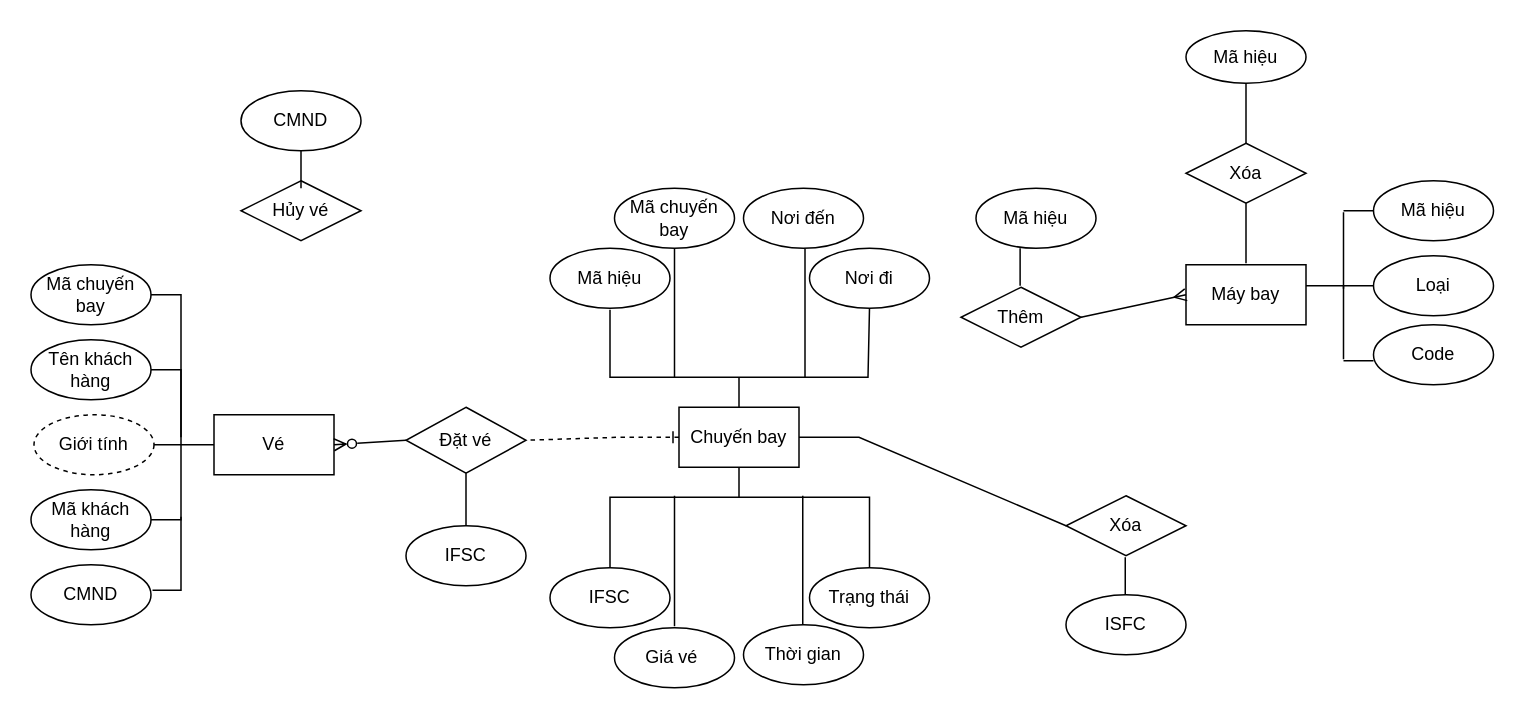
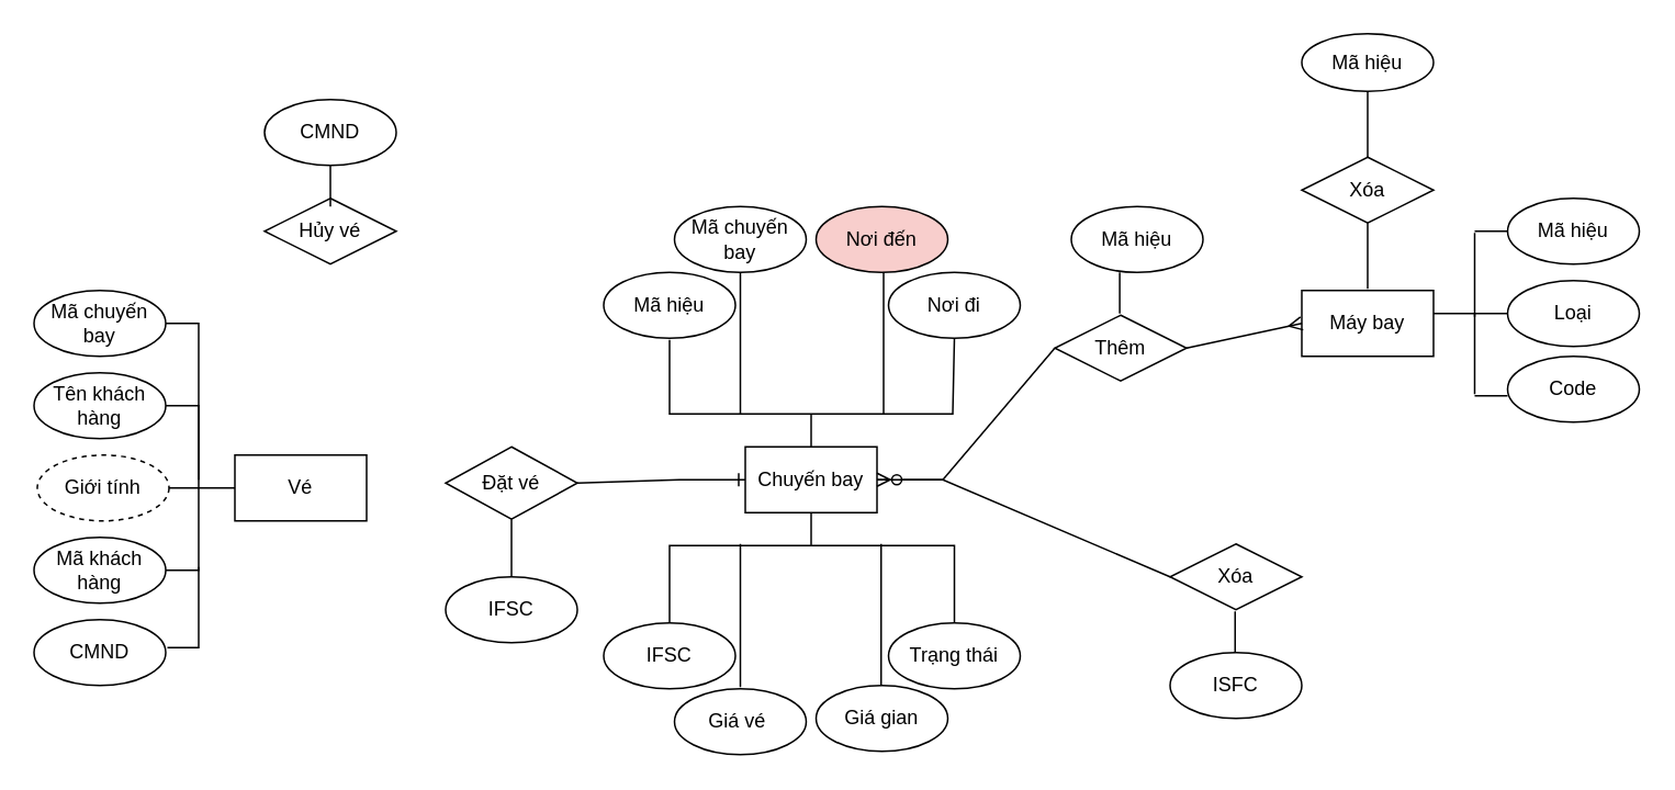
  <mxCell id="0" />
  <mxCell id="1" parent="0" />
  <mxCell id="2" value="&lt;font style=&quot;vertical-align: inherit&quot;&gt;&lt;font style=&quot;vertical-align: inherit&quot;&gt;&lt;font style=&quot;vertical-align: inherit&quot;&gt;&lt;font style=&quot;vertical-align: inherit&quot;&gt;Chuyến bay&lt;/font&gt;&lt;/font&gt;&lt;/font&gt;&lt;/font&gt;" style="rounded=0;whiteSpace=wrap;html=1;" vertex="1" parent="1"><mxGeometry x="452" y="271" width="80" height="40" as="geometry" /></mxCell>
  <mxCell id="3" value="&lt;font style=&quot;vertical-align: inherit&quot;&gt;&lt;font style=&quot;vertical-align: inherit&quot;&gt;Vé&lt;/font&gt;&lt;/font&gt;" style="rounded=0;whiteSpace=wrap;html=1;" vertex="1" parent="1"><mxGeometry x="142" y="276" width="80" height="40" as="geometry" /></mxCell>
  <mxCell id="4" value="&lt;font style=&quot;vertical-align: inherit&quot;&gt;&lt;font style=&quot;vertical-align: inherit&quot;&gt;&lt;font style=&quot;vertical-align: inherit&quot;&gt;&lt;font style=&quot;vertical-align: inherit&quot;&gt;&lt;font style=&quot;vertical-align: inherit&quot;&gt;&lt;font style=&quot;vertical-align: inherit&quot;&gt;Máy bay&lt;/font&gt;&lt;/font&gt;&lt;/font&gt;&lt;/font&gt;&lt;/font&gt;&lt;/font&gt;" style="rounded=0;whiteSpace=wrap;html=1;" vertex="1" parent="1"><mxGeometry x="790" y="176" width="80" height="40" as="geometry" /></mxCell>
  <mxCell id="5" value="Đặt vé" style="rhombus;whiteSpace=wrap;html=1;" vertex="1" parent="1"><mxGeometry x="270" y="271" width="80" height="44" as="geometry" /></mxCell>
  <mxCell id="6" value="Thêm" style="rhombus;whiteSpace=wrap;html=1;" vertex="1" parent="1"><mxGeometry x="640" y="191" width="80" height="40" as="geometry" /></mxCell>
  <mxCell id="7" value="Hủy vé" style="rhombus;whiteSpace=wrap;html=1;align=center;" vertex="1" parent="1"><mxGeometry x="160" y="120" width="80" height="40" as="geometry" /></mxCell>
  <mxCell id="8" value="Xóa" style="rhombus;whiteSpace=wrap;html=1;" vertex="1" parent="1"><mxGeometry x="710" y="330" width="80" height="40" as="geometry" /></mxCell>
  <mxCell id="9" value="Mã khách hàng" style="ellipse;whiteSpace=wrap;html=1;" vertex="1" parent="1"><mxGeometry x="20" y="326" width="80" height="40" as="geometry" /></mxCell>
  <mxCell id="10" value="CMND" style="ellipse;whiteSpace=wrap;html=1;" vertex="1" parent="1"><mxGeometry x="20" y="376" width="80" height="40" as="geometry" /></mxCell>
  <mxCell id="11" value="IFSC" style="ellipse;whiteSpace=wrap;html=1;" vertex="1" parent="1"><mxGeometry x="366" y="378" width="80" height="40" as="geometry" /></mxCell>
  <mxCell id="12" value="Mã hiệu" style="ellipse;whiteSpace=wrap;html=1;" vertex="1" parent="1"><mxGeometry x="366" y="165" width="80" height="40" as="geometry" /></mxCell>
  <mxCell id="13" value="Trạng thái" style="ellipse;whiteSpace=wrap;html=1;" vertex="1" parent="1"><mxGeometry x="539" y="378" width="80" height="40" as="geometry" /></mxCell>
  <mxCell id="14" value="Mã chuyến bay" style="ellipse;whiteSpace=wrap;html=1;" vertex="1" parent="1"><mxGeometry x="20" y="176" width="80" height="40" as="geometry" /></mxCell>
  <mxCell id="15" value="Tên khách hàng" style="ellipse;whiteSpace=wrap;html=1;" vertex="1" parent="1"><mxGeometry x="20" y="226" width="80" height="40" as="geometry" /></mxCell>
  <mxCell id="16" value="Loại" style="ellipse;whiteSpace=wrap;html=1;" vertex="1" parent="1"><mxGeometry x="915" y="170" width="80" height="40" as="geometry" /></mxCell>
  <mxCell id="17" value="Code" style="ellipse;whiteSpace=wrap;html=1;" vertex="1" parent="1"><mxGeometry x="915" y="216" width="80" height="40" as="geometry" /></mxCell>
  <mxCell id="18" value="Nơi&amp;nbsp;đi" style="ellipse;whiteSpace=wrap;html=1;" vertex="1" parent="1"><mxGeometry x="539" y="165" width="80" height="40" as="geometry" /></mxCell>
  <mxCell id="19" value="Mã hiệu" style="ellipse;whiteSpace=wrap;html=1;" vertex="1" parent="1"><mxGeometry x="915" y="120" width="80" height="40" as="geometry" /></mxCell>
  <mxCell id="20" value="" style="endArrow=none;html=1;rounded=0;entryX=0.5;entryY=1;entryDx=0;entryDy=0;" edge="1" parent="1" target="18"><mxGeometry width="50" height="50" relative="1" as="geometry"><mxPoint x="492" y="251" as="sourcePoint" /><mxPoint x="542" y="231" as="targetPoint" /><Array as="points"><mxPoint x="578" y="251" /></Array></mxGeometry></mxCell>
  <mxCell id="21" value="" style="endArrow=none;html=1;rounded=0;" edge="1" parent="1"><mxGeometry width="50" height="50" relative="1" as="geometry"><mxPoint x="492" y="251" as="sourcePoint" /><mxPoint x="406" y="206" as="targetPoint" /><Array as="points"><mxPoint x="406" y="251" /></Array></mxGeometry></mxCell>
  <mxCell id="22" value="" style="endArrow=none;html=1;rounded=0;exitX=0.5;exitY=0;exitDx=0;exitDy=0;" edge="1" parent="1" source="13"><mxGeometry width="50" height="50" relative="1" as="geometry"><mxPoint x="442" y="361" as="sourcePoint" /><mxPoint x="492" y="331" as="targetPoint" /><Array as="points"><mxPoint x="579" y="331" /></Array></mxGeometry></mxCell>
  <mxCell id="23" value="" style="endArrow=none;html=1;rounded=0;" edge="1" parent="1"><mxGeometry width="50" height="50" relative="1" as="geometry"><mxPoint x="101" y="393" as="sourcePoint" /><mxPoint x="120" y="344" as="targetPoint" /><Array as="points"><mxPoint x="120" y="393" /></Array></mxGeometry></mxCell>
  <mxCell id="24" value="" style="endArrow=none;html=1;rounded=0;exitX=0.5;exitY=0;exitDx=0;exitDy=0;" edge="1" parent="1" source="11"><mxGeometry width="50" height="50" relative="1" as="geometry"><mxPoint x="402" y="361" as="sourcePoint" /><mxPoint x="492" y="331" as="targetPoint" /><Array as="points"><mxPoint x="406" y="331" /></Array></mxGeometry></mxCell>
  <mxCell id="25" value="" style="endArrow=none;html=1;rounded=0;" edge="1" parent="1"><mxGeometry width="50" height="50" relative="1" as="geometry"><mxPoint x="492" y="331" as="sourcePoint" /><mxPoint x="492" y="311" as="targetPoint" /><Array as="points" /></mxGeometry></mxCell>
  <mxCell id="26" value="" style="endArrow=none;html=1;rounded=0;exitX=0.5;exitY=0;exitDx=0;exitDy=0;entryX=0.5;entryY=1;entryDx=0;entryDy=0;" edge="1" parent="1" source="2"><mxGeometry width="50" height="50" relative="1" as="geometry"><mxPoint x="442" y="291" as="sourcePoint" /><mxPoint x="492" y="251" as="targetPoint" /><Array as="points" /></mxGeometry></mxCell>
  <mxCell id="27" value="" style="endArrow=none;html=1;rounded=0;exitX=0.5;exitY=0;exitDx=0;exitDy=0;entryX=0;entryY=0.5;entryDx=0;entryDy=0;" edge="1" parent="1" target="19"><mxGeometry width="50" height="50" relative="1" as="geometry"><mxPoint x="895" y="140" as="sourcePoint" /><mxPoint x="945" y="100" as="targetPoint" /><Array as="points" /></mxGeometry></mxCell>
  <mxCell id="28" value="" style="endArrow=none;html=1;rounded=0;exitX=1;exitY=0.5;exitDx=0;exitDy=0;" edge="1" parent="1" source="14"><mxGeometry width="50" height="50" relative="1" as="geometry"><mxPoint x="100" y="216" as="sourcePoint" /><mxPoint x="120" y="296" as="targetPoint" /><Array as="points"><mxPoint x="120" y="196" /></Array></mxGeometry></mxCell>
  <mxCell id="29" value="" style="endArrow=none;html=1;rounded=0;exitX=0.5;exitY=0;exitDx=0;exitDy=0;" edge="1" parent="1"><mxGeometry width="50" height="50" relative="1" as="geometry"><mxPoint x="100" y="246" as="sourcePoint" /><mxPoint x="120" y="291" as="targetPoint" /><Array as="points"><mxPoint x="120" y="246" /></Array></mxGeometry></mxCell>
  <mxCell id="30" value="" style="endArrow=none;html=1;rounded=0;exitX=1;exitY=0.5;exitDx=0;exitDy=0;" edge="1" parent="1"><mxGeometry width="50" height="50" relative="1" as="geometry"><mxPoint x="870" y="190" as="sourcePoint" /><mxPoint x="895" y="239" as="targetPoint" /><Array as="points"><mxPoint x="895" y="190" /></Array></mxGeometry></mxCell>
  <mxCell id="31" value="" style="endArrow=none;html=1;rounded=0;entryX=0.5;entryY=1;entryDx=0;entryDy=0;" edge="1" parent="1"><mxGeometry width="50" height="50" relative="1" as="geometry"><mxPoint x="895" y="190" as="sourcePoint" /><mxPoint x="915" y="190" as="targetPoint" /><Array as="points" /></mxGeometry></mxCell>
- <mxCell id="32" value="" style="endArrow=none;html=1;rounded=0;startArrow=ERzeroToMany;startFill=0;entryX=0;entryY=0.5;entryDx=0;entryDy=0;exitX=1;exitY=0.5;exitDx=0;exitDy=0;" edge="1" parent="1" source="3" target="5"><mxGeometry width="50" height="50" relative="1" as="geometry"><mxPoint x="212" y="336" as="sourcePoint" /><mxPoint x="222" y="376" as="targetPoint" /><Array as="points" /></mxGeometry></mxCell>
  <mxCell id="33" value="" style="endArrow=none;html=1;rounded=0;exitX=0;exitY=0.5;exitDx=0;exitDy=0;startArrow=ERmany;startFill=0;" edge="1" parent="1" source="4"><mxGeometry width="50" height="50" relative="1" as="geometry"><mxPoint x="692" y="231" as="sourcePoint" /><mxPoint x="720" y="211" as="targetPoint" /><Array as="points" /></mxGeometry></mxCell>
  <mxCell id="34" value="" style="endArrow=none;html=1;rounded=0;entryX=1;entryY=0.5;entryDx=0;entryDy=0;exitX=0;exitY=0.5;exitDx=0;exitDy=0;" edge="1" parent="1" source="8" target="2"><mxGeometry width="50" height="50" relative="1" as="geometry"><mxPoint x="592" y="311" as="sourcePoint" /><mxPoint x="592" y="291" as="targetPoint" /><Array as="points"><mxPoint x="572" y="291" /></Array></mxGeometry></mxCell>
+ <mxCell id="35" value="" style="endArrow=none;html=1;rounded=0;exitX=1;exitY=0.5;exitDx=0;exitDy=0;startArrow=ERzeroToMany;startFill=0;entryX=0;entryY=0.5;entryDx=0;entryDy=0;" edge="1" parent="1" source="2" target="6"><mxGeometry width="50" height="50" relative="1" as="geometry"><mxPoint x="611" y="231" as="sourcePoint" /><mxPoint x="611" y="211" as="targetPoint" /><Array as="points"><mxPoint x="572" y="291" /></Array></mxGeometry></mxCell>
  <mxCell id="36" value="" style="endArrow=none;html=1;rounded=0;" edge="1" parent="1"><mxGeometry width="50" height="50" relative="1" as="geometry"><mxPoint x="895" y="240" as="sourcePoint" /><mxPoint x="915" y="240" as="targetPoint" /><Array as="points" /></mxGeometry></mxCell>
- <mxCell id="37" value="" style="endArrow=none;html=1;rounded=0;entryX=1;entryY=0.5;entryDx=0;entryDy=0;startArrow=ERone;startFill=0;exitX=0;exitY=0.5;exitDx=0;exitDy=0;dashed=1;" edge="1" parent="1" source="2" target="5"><mxGeometry width="50" height="50" relative="1" as="geometry"><mxPoint x="382" y="281" as="sourcePoint" /><mxPoint x="371" y="351" as="targetPoint" /><Array as="points"><mxPoint x="412" y="291" /></Array></mxGeometry></mxCell>
+ <mxCell id="37" value="" style="endArrow=none;html=1;rounded=0;entryX=1;entryY=0.5;entryDx=0;entryDy=0;startArrow=ERone;startFill=0;exitX=0;exitY=0.5;exitDx=0;exitDy=0;" edge="1" parent="1" source="2" target="5"><mxGeometry width="50" height="50" relative="1" as="geometry"><mxPoint x="382" y="281" as="sourcePoint" /><mxPoint x="371" y="351" as="targetPoint" /><Array as="points"><mxPoint x="412" y="291" /></Array></mxGeometry></mxCell>
  <mxCell id="38" value="" style="endArrow=none;html=1;rounded=0;" edge="1" parent="1"><mxGeometry width="50" height="50" relative="1" as="geometry"><mxPoint x="895" y="141" as="sourcePoint" /><mxPoint x="895" y="192" as="targetPoint" /><Array as="points" /></mxGeometry></mxCell>
  <mxCell id="39" value="Giới tính" style="ellipse;whiteSpace=wrap;html=1;dashed=1;" vertex="1" parent="1"><mxGeometry x="22" y="276" width="80" height="40" as="geometry" /></mxCell>
  <mxCell id="40" value="" style="endArrow=none;html=1;rounded=0;" edge="1" parent="1"><mxGeometry width="50" height="50" relative="1" as="geometry"><mxPoint x="100" y="346" as="sourcePoint" /><mxPoint x="120" y="296" as="targetPoint" /><Array as="points"><mxPoint x="120" y="346" /><mxPoint x="120" y="313" /></Array></mxGeometry></mxCell>
  <mxCell id="41" value="" style="endArrow=none;html=1;rounded=0;exitX=1;exitY=0.5;exitDx=0;exitDy=0;" edge="1" parent="1" source="39"><mxGeometry width="50" height="50" relative="1" as="geometry"><mxPoint x="92" y="346" as="sourcePoint" /><mxPoint x="142" y="296" as="targetPoint" /></mxGeometry></mxCell>
  <mxCell id="42" value="IFSC" style="ellipse;whiteSpace=wrap;html=1;" vertex="1" parent="1"><mxGeometry x="270" y="350" width="80" height="40" as="geometry" /></mxCell>
  <mxCell id="43" value="CMND" style="ellipse;whiteSpace=wrap;html=1;" vertex="1" parent="1"><mxGeometry x="160" y="60" width="80" height="40" as="geometry" /></mxCell>
  <mxCell id="44" value="" style="endArrow=none;html=1;rounded=0;exitX=1;exitY=0.5;exitDx=0;exitDy=0;" edge="1" parent="1"><mxGeometry width="50" height="50" relative="1" as="geometry"><mxPoint x="200" y="100" as="sourcePoint" /><mxPoint x="200" y="125" as="targetPoint" /></mxGeometry></mxCell>
  <mxCell id="45" value="Mã hiệu" style="ellipse;whiteSpace=wrap;html=1;" vertex="1" parent="1"><mxGeometry x="650" y="125" width="80" height="40" as="geometry" /></mxCell>
  <mxCell id="46" value="Giá vé&amp;nbsp;" style="ellipse;whiteSpace=wrap;html=1;" vertex="1" parent="1"><mxGeometry x="409" y="418" width="80" height="40" as="geometry" /></mxCell>
  <mxCell id="47" value="Mã chuyến bay" style="ellipse;whiteSpace=wrap;html=1;" vertex="1" parent="1"><mxGeometry x="409" y="125" width="80" height="40" as="geometry" /></mxCell>
  <mxCell id="48" value="" style="endArrow=none;html=1;rounded=0;" edge="1" parent="1"><mxGeometry width="50" height="50" relative="1" as="geometry"><mxPoint x="449" y="330" as="sourcePoint" /><mxPoint x="449" y="417" as="targetPoint" /></mxGeometry></mxCell>
  <mxCell id="49" value="" style="endArrow=none;html=1;rounded=0;exitX=0.5;exitY=1;exitDx=0;exitDy=0;" edge="1" parent="1" source="47"><mxGeometry width="50" height="50" relative="1" as="geometry"><mxPoint x="466" y="173" as="sourcePoint" /><mxPoint x="449" y="251" as="targetPoint" /></mxGeometry></mxCell>
  <mxCell id="50" value="" style="endArrow=none;html=1;rounded=0;exitX=0.5;exitY=1;exitDx=0;exitDy=0;" edge="1" parent="1"><mxGeometry width="50" height="50" relative="1" as="geometry"><mxPoint x="536" y="165" as="sourcePoint" /><mxPoint x="536" y="251" as="targetPoint" /></mxGeometry></mxCell>
- <mxCell id="51" value="Nơi&amp;nbsp;đến" style="ellipse;whiteSpace=wrap;html=1;" vertex="1" parent="1"><mxGeometry x="495" y="125" width="80" height="40" as="geometry" /></mxCell>
+ <mxCell id="51" value="Nơi&amp;nbsp;đến" style="ellipse;whiteSpace=wrap;html=1;fillColor=#f8cecc;" vertex="1" parent="1"><mxGeometry x="495" y="125" width="80" height="40" as="geometry" /></mxCell>
  <mxCell id="52" value="" style="endArrow=none;html=1;rounded=0;exitX=0.5;exitY=1;exitDx=0;exitDy=0;" edge="1" parent="1"><mxGeometry width="50" height="50" relative="1" as="geometry"><mxPoint x="534.5" y="330" as="sourcePoint" /><mxPoint x="534.5" y="416" as="targetPoint" /></mxGeometry></mxCell>
- <mxCell id="53" value="Thời gian" style="ellipse;whiteSpace=wrap;html=1;" vertex="1" parent="1"><mxGeometry x="495" y="416" width="80" height="40" as="geometry" /></mxCell>
+ <mxCell id="53" value="Giá gian" style="ellipse;whiteSpace=wrap;html=1;" vertex="1" parent="1"><mxGeometry x="495" y="416" width="80" height="40" as="geometry" /></mxCell>
  <mxCell id="54" value="ISFC" style="ellipse;whiteSpace=wrap;html=1;" vertex="1" parent="1"><mxGeometry x="710" y="396" width="80" height="40" as="geometry" /></mxCell>
  <mxCell id="55" value="" style="endArrow=none;html=1;rounded=0;exitX=1;exitY=0.5;exitDx=0;exitDy=0;" edge="1" parent="1"><mxGeometry width="50" height="50" relative="1" as="geometry"><mxPoint x="679.41" y="165" as="sourcePoint" /><mxPoint x="679.41" y="190" as="targetPoint" /></mxGeometry></mxCell>
  <mxCell id="56" value="" style="endArrow=none;html=1;rounded=0;exitX=1;exitY=0.5;exitDx=0;exitDy=0;" edge="1" parent="1"><mxGeometry width="50" height="50" relative="1" as="geometry"><mxPoint x="749.5" y="371" as="sourcePoint" /><mxPoint x="749.5" y="396" as="targetPoint" /></mxGeometry></mxCell>
  <mxCell id="57" value="Xóa" style="rhombus;whiteSpace=wrap;html=1;" vertex="1" parent="1"><mxGeometry x="790" y="95" width="80" height="40" as="geometry" /></mxCell>
  <mxCell id="58" value="Mã hiệu" style="ellipse;whiteSpace=wrap;html=1;" vertex="1" parent="1"><mxGeometry x="790" y="20" width="80" height="35" as="geometry" /></mxCell>
  <mxCell id="59" value="" style="endArrow=none;html=1;rounded=0;entryX=0.5;entryY=1;entryDx=0;entryDy=0;exitX=0.5;exitY=0;exitDx=0;exitDy=0;" edge="1" parent="1" source="57" target="58"><mxGeometry width="50" height="50" relative="1" as="geometry"><mxPoint x="820" y="85" as="sourcePoint" /><mxPoint x="870" y="35" as="targetPoint" /></mxGeometry></mxCell>
  <mxCell id="60" value="" style="endArrow=none;html=1;rounded=0;entryX=0.5;entryY=1;entryDx=0;entryDy=0;exitX=0.5;exitY=0;exitDx=0;exitDy=0;" edge="1" parent="1"><mxGeometry width="50" height="50" relative="1" as="geometry"><mxPoint x="830" y="175" as="sourcePoint" /><mxPoint x="830" y="135" as="targetPoint" /><Array as="points" /></mxGeometry></mxCell>
  <mxCell id="61" value="" style="endArrow=none;html=1;rounded=0;exitX=0.5;exitY=0;exitDx=0;exitDy=0;" edge="1" parent="1" source="42"><mxGeometry width="50" height="50" relative="1" as="geometry"><mxPoint x="260" y="365" as="sourcePoint" /><mxPoint x="310" y="315" as="targetPoint" /></mxGeometry></mxCell>
